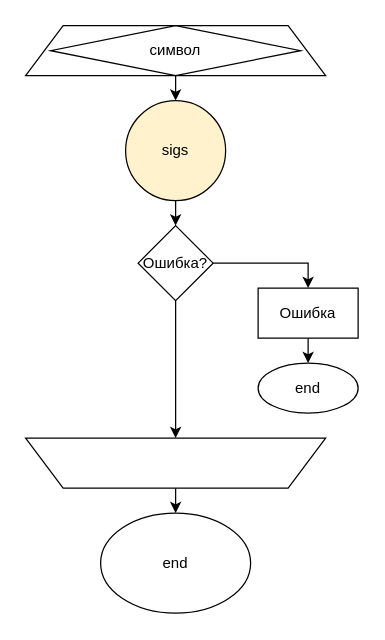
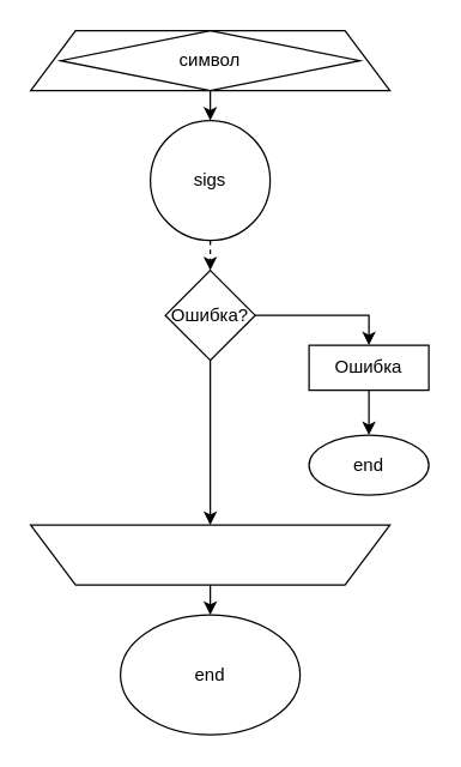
  <mxCell id="0" />
  <mxCell id="1" parent="0" />
  <mxCell id="2" style="edgeStyle=orthogonalEdgeStyle;rounded=0;orthogonalLoop=1;jettySize=auto;html=1;exitX=0.5;exitY=1;exitDx=0;exitDy=0;entryX=0.5;entryY=0;entryDx=0;entryDy=0;" edge="1" parent="1" source="3" target="8"><mxGeometry relative="1" as="geometry" /></mxCell>
  <mxCell id="3" value="" style="shape=trapezoid;perimeter=trapezoidPerimeter;whiteSpace=wrap;html=1;fixedSize=1;size=30;" vertex="1" parent="1"><mxGeometry x="20" y="20" width="240" height="40" as="geometry" /></mxCell>
  <mxCell id="4" style="edgeStyle=orthogonalEdgeStyle;rounded=0;orthogonalLoop=1;jettySize=auto;html=1;exitX=0.5;exitY=0;exitDx=0;exitDy=0;entryX=0.5;entryY=0;entryDx=0;entryDy=0;" edge="1" parent="1" source="5" target="15"><mxGeometry relative="1" as="geometry" /></mxCell>
  <mxCell id="5" value="" style="shape=trapezoid;perimeter=trapezoidPerimeter;whiteSpace=wrap;html=1;fixedSize=1;size=30;rotation=-180;" vertex="1" parent="1"><mxGeometry x="20" y="350" width="240" height="40" as="geometry" /></mxCell>
  <mxCell id="6" value="символ" style="rhombus;whiteSpace=wrap;html=1;" vertex="1" parent="1"><mxGeometry x="40" y="20" width="200" height="40" as="geometry" /></mxCell>
- <mxCell id="7" style="edgeStyle=orthogonalEdgeStyle;rounded=0;orthogonalLoop=1;jettySize=auto;html=1;exitX=0.5;exitY=1;exitDx=0;exitDy=0;entryX=0.5;entryY=0;entryDx=0;entryDy=0;" edge="1" parent="1" source="8" target="11"><mxGeometry relative="1" as="geometry" /></mxCell>
- <mxCell id="8" value="sigs" style="ellipse;whiteSpace=wrap;html=1;aspect=fixed;fillColor=#fff2cc;" vertex="1" parent="1"><mxGeometry x="100" y="80" width="80" height="80" as="geometry" /></mxCell>
+ <mxCell id="7" style="edgeStyle=orthogonalEdgeStyle;rounded=0;orthogonalLoop=1;jettySize=auto;html=1;exitX=0.5;exitY=1;exitDx=0;exitDy=0;entryX=0.5;entryY=0;entryDx=0;entryDy=0;dashed=1;" edge="1" parent="1" source="8" target="11"><mxGeometry relative="1" as="geometry" /></mxCell>
+ <mxCell id="8" value="sigs" style="ellipse;whiteSpace=wrap;html=1;aspect=fixed;" vertex="1" parent="1"><mxGeometry x="100" y="80" width="80" height="80" as="geometry" /></mxCell>
  <mxCell id="9" style="edgeStyle=orthogonalEdgeStyle;rounded=0;orthogonalLoop=1;jettySize=auto;html=1;exitX=1;exitY=0.5;exitDx=0;exitDy=0;entryX=0.5;entryY=0;entryDx=0;entryDy=0;" edge="1" parent="1" source="11" target="13"><mxGeometry relative="1" as="geometry" /></mxCell>
  <mxCell id="10" style="edgeStyle=orthogonalEdgeStyle;rounded=0;orthogonalLoop=1;jettySize=auto;html=1;exitX=0.5;exitY=1;exitDx=0;exitDy=0;entryX=0.5;entryY=1;entryDx=0;entryDy=0;" edge="1" parent="1" source="11" target="5"><mxGeometry relative="1" as="geometry" /></mxCell>
  <mxCell id="11" value="Ошибка?" style="rhombus;whiteSpace=wrap;html=1;" vertex="1" parent="1"><mxGeometry x="110" y="180" width="60" height="60" as="geometry" /></mxCell>
  <mxCell id="12" style="edgeStyle=orthogonalEdgeStyle;rounded=0;orthogonalLoop=1;jettySize=auto;html=1;exitX=0.5;exitY=1;exitDx=0;exitDy=0;entryX=0.5;entryY=0;entryDx=0;entryDy=0;" edge="1" parent="1" source="13" target="14"><mxGeometry relative="1" as="geometry" /></mxCell>
- <mxCell id="13" value="Ошибка" style="rounded=0;whiteSpace=wrap;html=1;" vertex="1" parent="1"><mxGeometry x="206" y="230" width="80" height="40" as="geometry" /></mxCell>
+ <mxCell id="13" value="Ошибка" style="rounded=0;whiteSpace=wrap;html=1;" vertex="1" parent="1"><mxGeometry x="206" y="230" width="80" height="30" as="geometry" /></mxCell>
  <mxCell id="14" value="end" style="ellipse;whiteSpace=wrap;html=1;" vertex="1" parent="1"><mxGeometry x="206" y="290" width="80" height="40" as="geometry" /></mxCell>
  <mxCell id="15" value="end" style="ellipse;whiteSpace=wrap;html=1;" vertex="1" parent="1"><mxGeometry x="80" y="410" width="120" height="80" as="geometry" /></mxCell>
